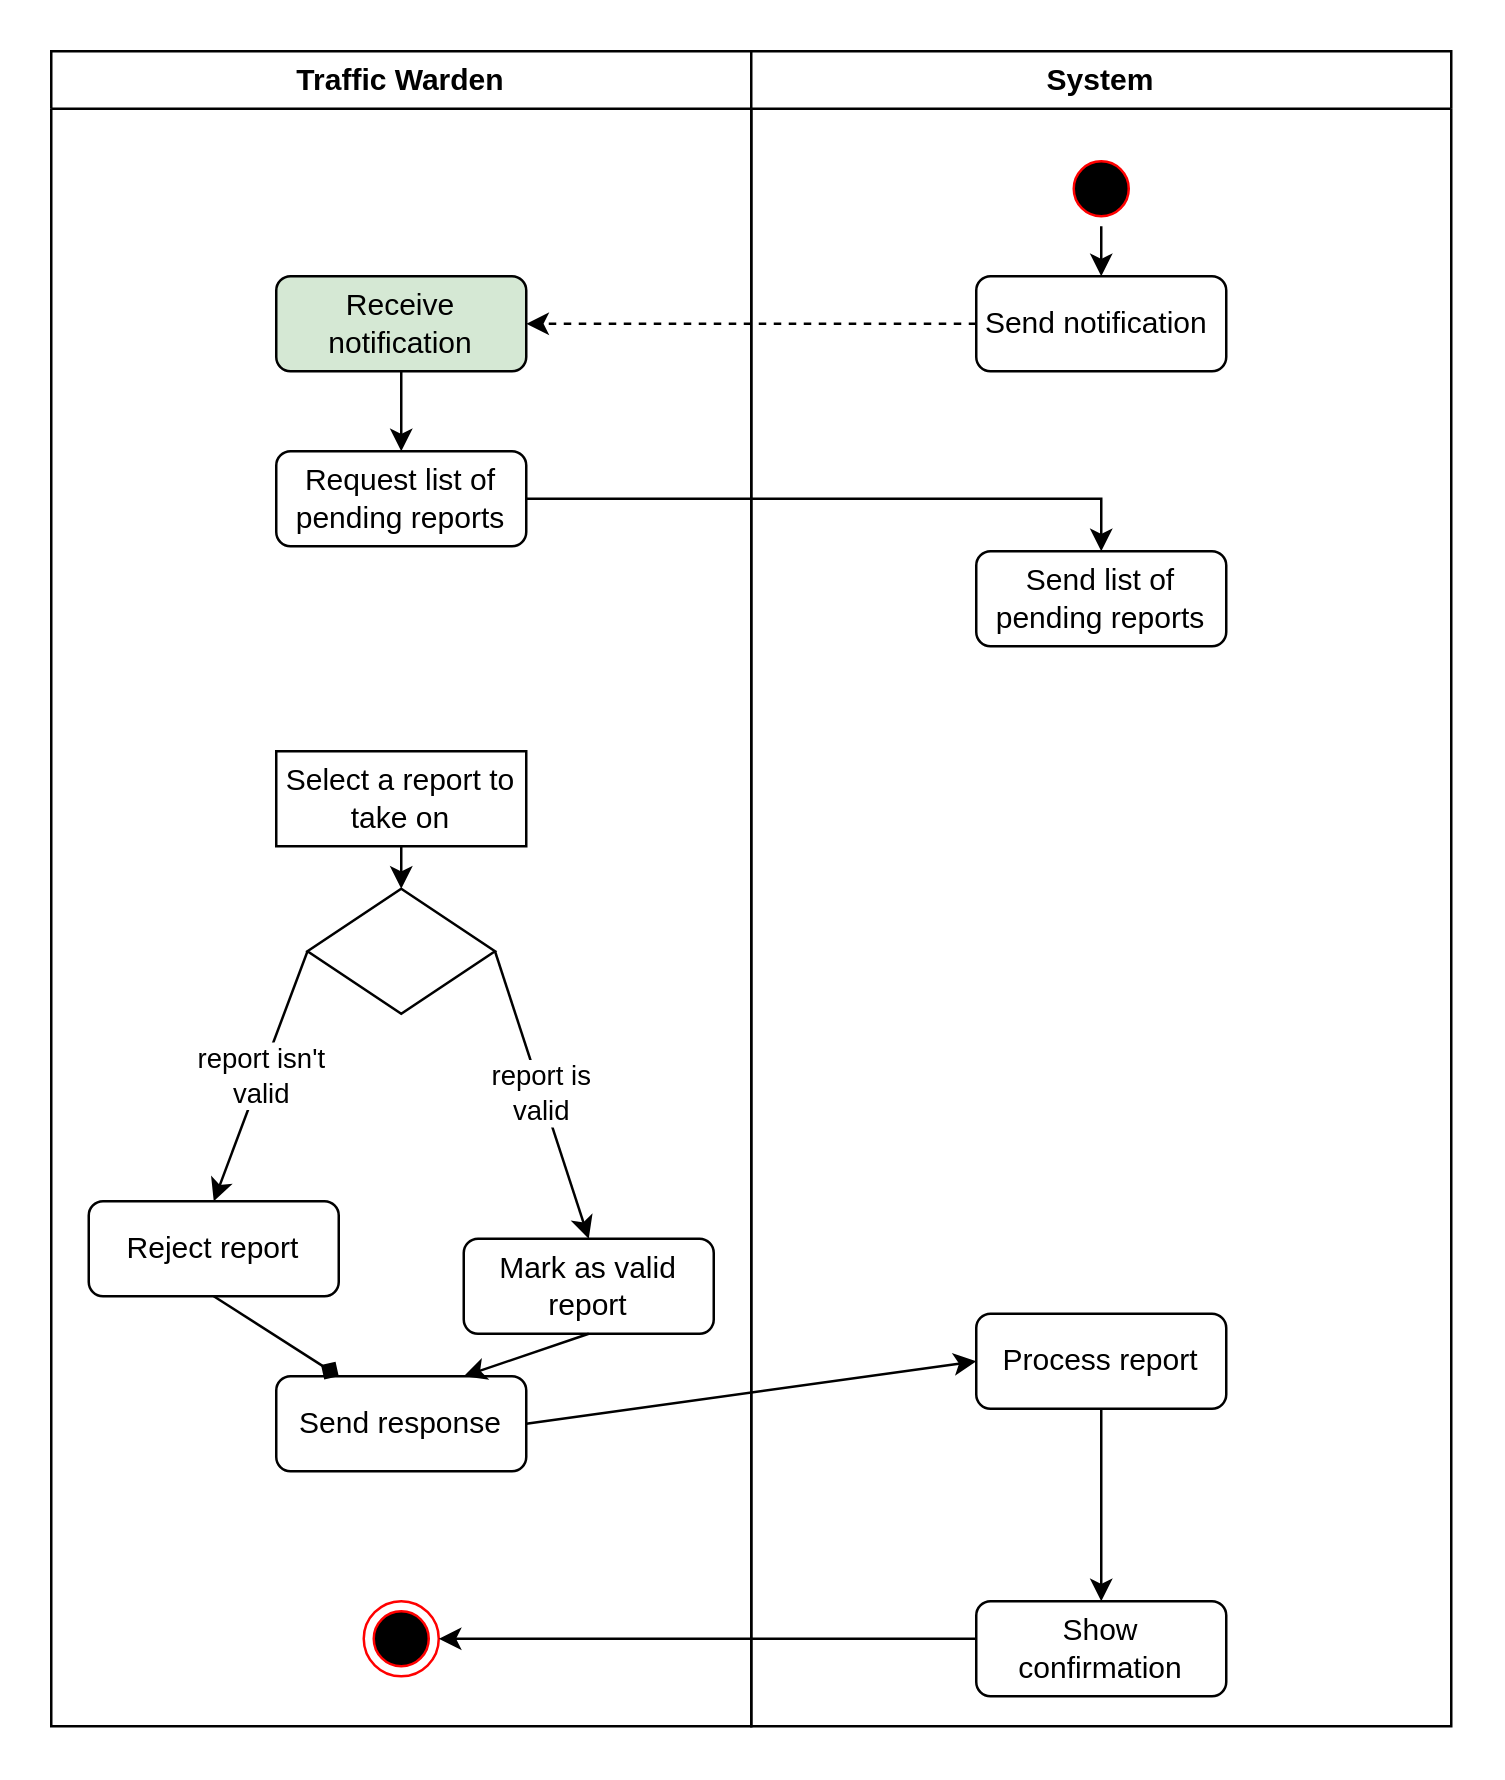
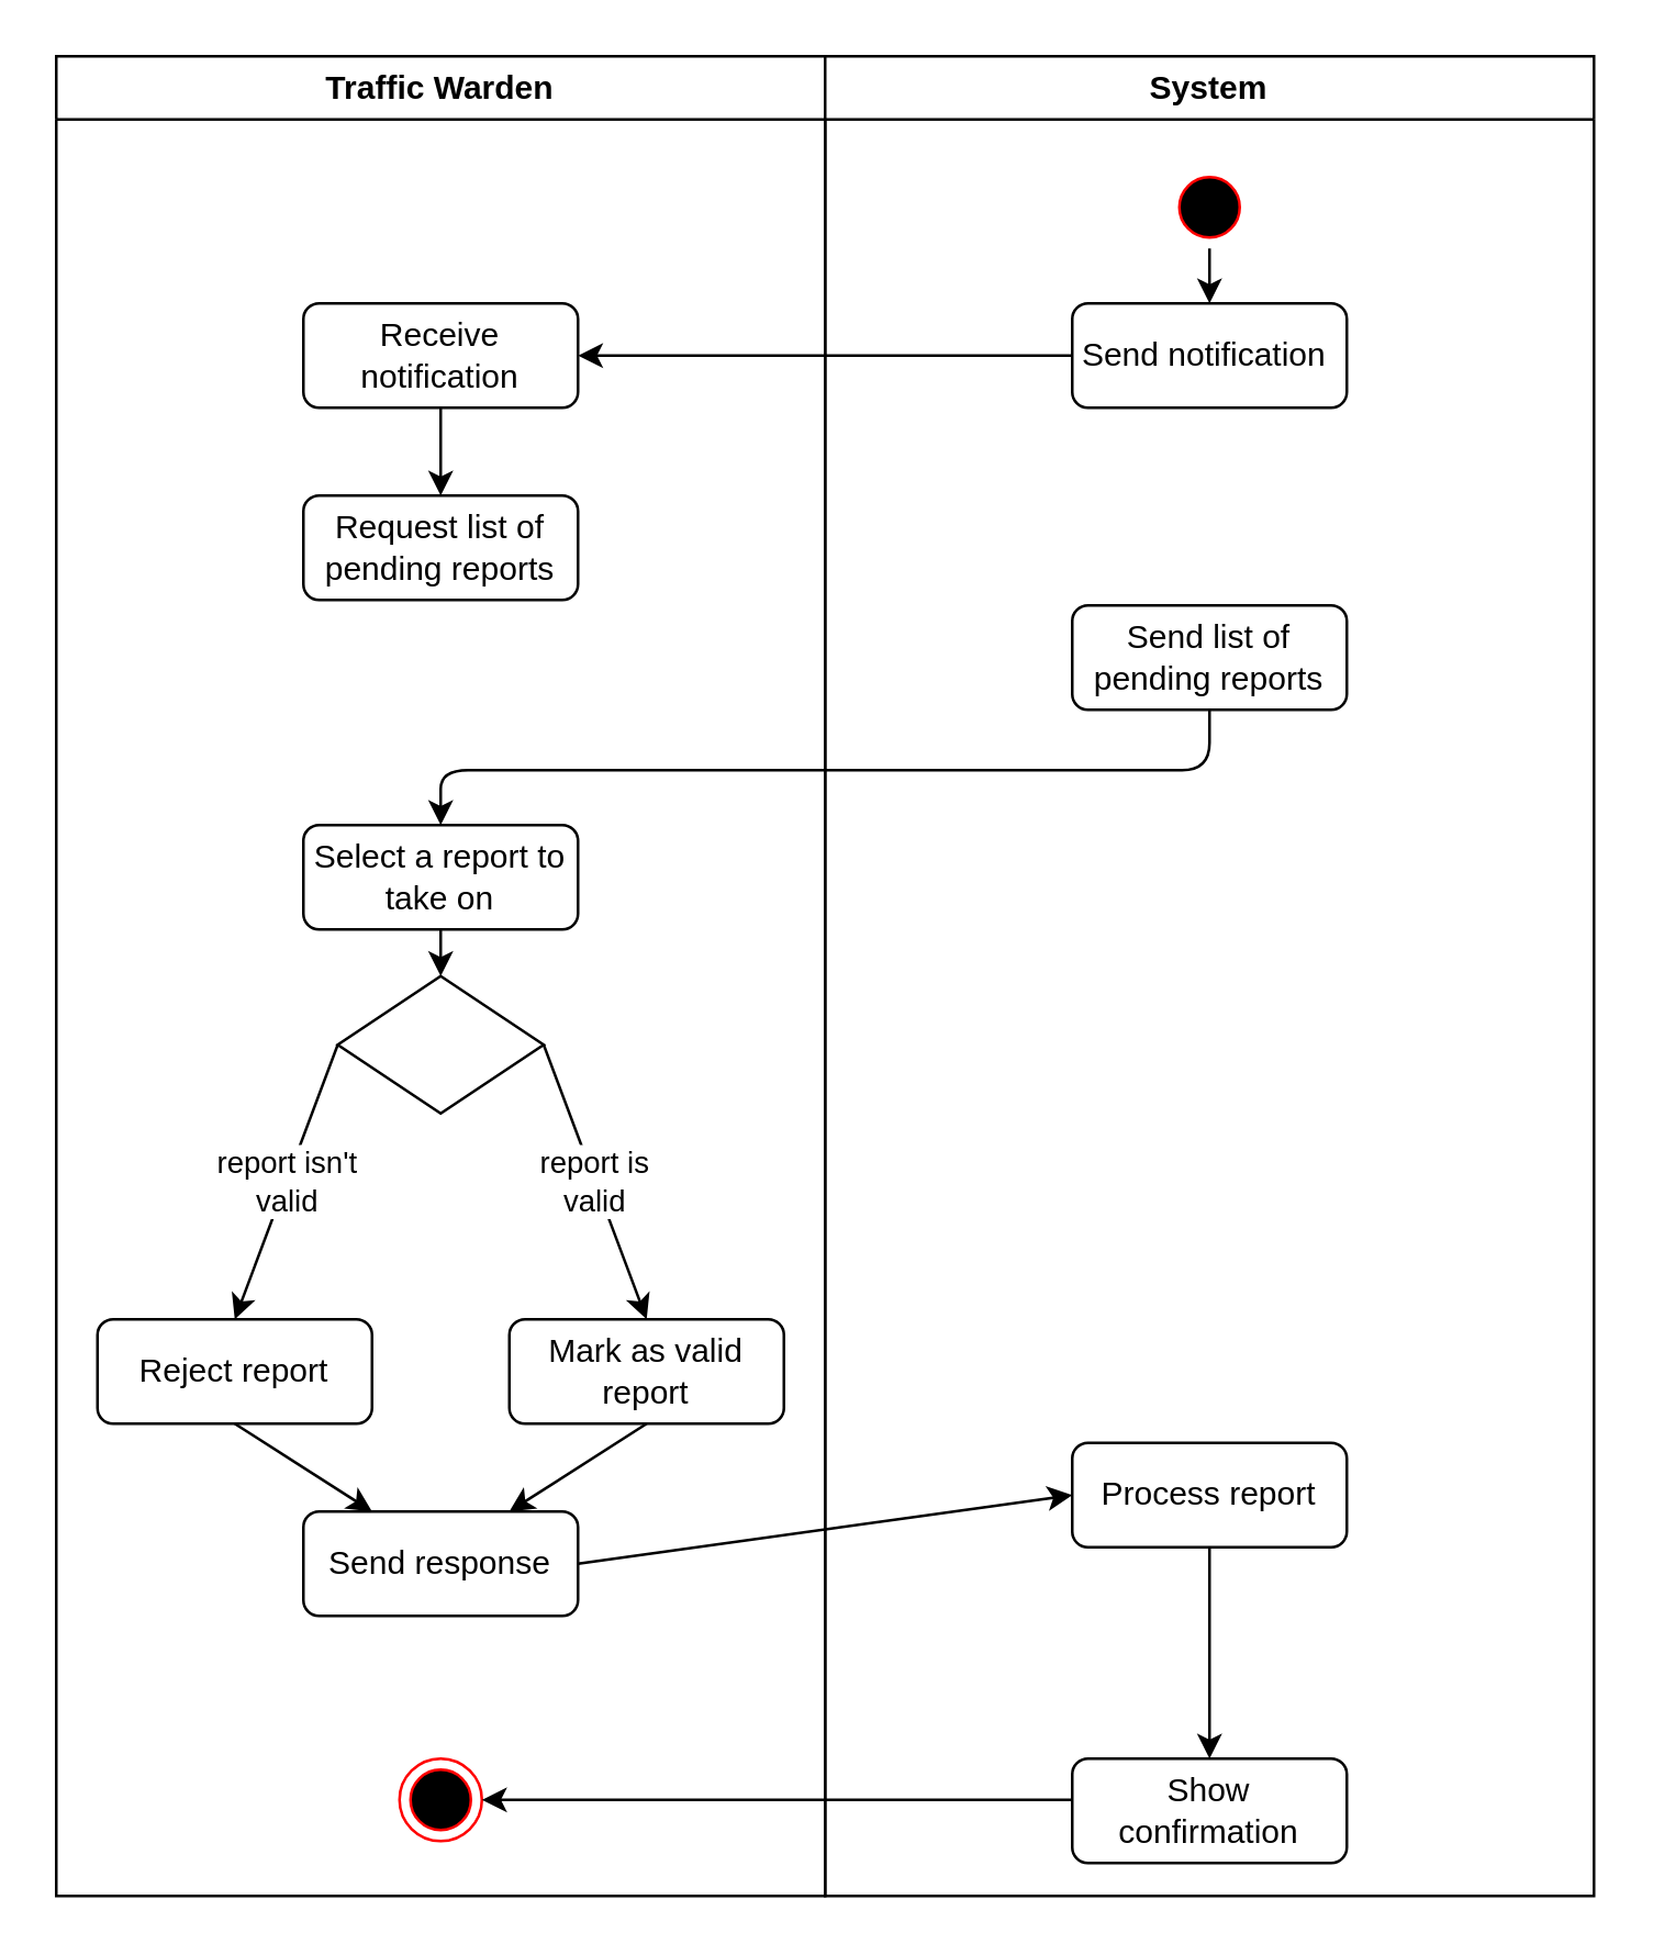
  <mxCell id="0" />
  <mxCell id="1" parent="0" />
  <mxCell id="2" value="Traffic Warden" style="swimlane;whiteSpace=wrap" parent="1" vertex="1"><mxGeometry x="20" y="20" width="280" height="670" as="geometry" /></mxCell>
  <mxCell id="3" value="" style="edgeStyle=orthogonalEdgeStyle;rounded=0;orthogonalLoop=1;jettySize=auto;html=1;" edge="1" parent="2" source="4" target="5"><mxGeometry relative="1" as="geometry" /></mxCell>
- <mxCell id="4" value="Receive notification" style="rounded=1;whiteSpace=wrap;html=1;fillColor=#d5e8d4;" vertex="1" parent="2"><mxGeometry x="90" y="90" width="100" height="38" as="geometry" /></mxCell>
+ <mxCell id="4" value="Receive notification" style="rounded=1;whiteSpace=wrap;html=1;" vertex="1" parent="2"><mxGeometry x="90" y="90" width="100" height="38" as="geometry" /></mxCell>
  <mxCell id="5" value="Request list of pending reports" style="rounded=1;whiteSpace=wrap;html=1;" vertex="1" parent="2"><mxGeometry x="90" y="160" width="100" height="38" as="geometry" /></mxCell>
- <mxCell id="6" value="Select a report to take on" style="whiteSpace=wrap;html=1;rounded=0;" vertex="1" parent="2"><mxGeometry x="90" y="280" width="100" height="38" as="geometry" /></mxCell>
+ <mxCell id="6" value="Select a report to take on" style="rounded=1;whiteSpace=wrap;html=1;" vertex="1" parent="2"><mxGeometry x="90" y="280" width="100" height="38" as="geometry" /></mxCell>
  <mxCell id="7" value="" style="rhombus;whiteSpace=wrap;html=1;" vertex="1" parent="2"><mxGeometry x="102.5" y="335" width="75" height="50" as="geometry" /></mxCell>
  <mxCell id="8" value="report isn't&lt;br&gt;valid" style="endArrow=classic;html=1;exitX=0;exitY=0.5;exitDx=0;exitDy=0;entryX=0.5;entryY=0;entryDx=0;entryDy=0;" edge="1" parent="2" source="7" target="11"><mxGeometry width="50" height="50" relative="1" as="geometry"><mxPoint y="710" as="sourcePoint" /><mxPoint x="65" y="450" as="targetPoint" /></mxGeometry></mxCell>
  <mxCell id="9" value="" style="ellipse;html=1;shape=endState;fillColor=#000000;strokeColor=#ff0000;" vertex="1" parent="2"><mxGeometry x="125" y="620" width="30" height="30" as="geometry" /></mxCell>
  <mxCell id="10" value="" style="endArrow=classic;html=1;entryX=0.5;entryY=0;entryDx=0;entryDy=0;exitX=0.5;exitY=1;exitDx=0;exitDy=0;" edge="1" parent="2" source="6" target="7"><mxGeometry width="50" height="50" relative="1" as="geometry"><mxPoint y="950" as="sourcePoint" /><mxPoint x="50" y="900" as="targetPoint" /></mxGeometry></mxCell>
  <mxCell id="11" value="Reject report" style="rounded=1;whiteSpace=wrap;html=1;" vertex="1" parent="2"><mxGeometry x="15" y="460" width="100" height="38" as="geometry" /></mxCell>
- <mxCell id="12" value="Mark as valid report" style="rounded=1;whiteSpace=wrap;html=1;" vertex="1" parent="2"><mxGeometry x="165" y="475" width="100" height="38" as="geometry" /></mxCell>
+ <mxCell id="12" value="Mark as valid report" style="rounded=1;whiteSpace=wrap;html=1;" vertex="1" parent="2"><mxGeometry x="165" y="460" width="100" height="38" as="geometry" /></mxCell>
  <mxCell id="13" value="report is&lt;br&gt;valid" style="endArrow=classic;html=1;exitX=1;exitY=0.5;exitDx=0;exitDy=0;entryX=0.5;entryY=0;entryDx=0;entryDy=0;" edge="1" parent="2" source="7" target="12"><mxGeometry width="50" height="50" relative="1" as="geometry"><mxPoint y="880" as="sourcePoint" /><mxPoint x="215" y="450" as="targetPoint" /></mxGeometry></mxCell>
  <mxCell id="14" value="Send response" style="rounded=1;whiteSpace=wrap;html=1;" vertex="1" parent="2"><mxGeometry x="90" y="530" width="100" height="38" as="geometry" /></mxCell>
- <mxCell id="15" value="" style="endArrow=diamond;html=1;entryX=0.25;entryY=0;entryDx=0;entryDy=0;exitX=0.5;exitY=1;exitDx=0;exitDy=0;" edge="1" parent="2" source="11" target="14"><mxGeometry width="50" height="50" relative="1" as="geometry"><mxPoint y="880" as="sourcePoint" /><mxPoint x="50" y="830" as="targetPoint" /></mxGeometry></mxCell>
+ <mxCell id="15" value="" style="endArrow=classic;html=1;entryX=0.25;entryY=0;entryDx=0;entryDy=0;exitX=0.5;exitY=1;exitDx=0;exitDy=0;" edge="1" parent="2" source="11" target="14"><mxGeometry width="50" height="50" relative="1" as="geometry"><mxPoint y="880" as="sourcePoint" /><mxPoint x="50" y="830" as="targetPoint" /></mxGeometry></mxCell>
  <mxCell id="16" value="" style="endArrow=classic;html=1;entryX=0.75;entryY=0;entryDx=0;entryDy=0;exitX=0.5;exitY=1;exitDx=0;exitDy=0;" edge="1" parent="2" source="12" target="14"><mxGeometry width="50" height="50" relative="1" as="geometry"><mxPoint x="75" y="508" as="sourcePoint" /><mxPoint x="125" y="540" as="targetPoint" /></mxGeometry></mxCell>
  <mxCell id="17" value="System" style="swimlane;whiteSpace=wrap" parent="1" vertex="1"><mxGeometry x="300" y="20" width="280" height="670" as="geometry" /></mxCell>
  <mxCell id="18" value="" style="edgeStyle=orthogonalEdgeStyle;rounded=0;orthogonalLoop=1;jettySize=auto;html=1;" edge="1" parent="17" source="19" target="20"><mxGeometry relative="1" as="geometry" /></mxCell>
  <mxCell id="19" value="Process report" style="rounded=1;whiteSpace=wrap;html=1;" vertex="1" parent="17"><mxGeometry x="90" y="505" width="100" height="38" as="geometry" /></mxCell>
  <mxCell id="20" value="Show confirmation" style="rounded=1;whiteSpace=wrap;html=1;" vertex="1" parent="17"><mxGeometry x="90" y="620" width="100" height="38" as="geometry" /></mxCell>
  <mxCell id="21" value="" style="ellipse;shape=startState;fillColor=#000000;strokeColor=#ff0000;" parent="17" vertex="1"><mxGeometry x="125" y="40" width="30" height="30" as="geometry" /></mxCell>
  <mxCell id="22" value="Send notification&amp;nbsp;" style="rounded=1;whiteSpace=wrap;html=1;" vertex="1" parent="17"><mxGeometry x="90" y="90" width="100" height="38" as="geometry" /></mxCell>
  <mxCell id="23" value="" style="endArrow=classic;html=1;exitX=0.5;exitY=1;exitDx=0;exitDy=0;entryX=0.5;entryY=0;entryDx=0;entryDy=0;" edge="1" parent="17" source="21" target="22"><mxGeometry width="50" height="50" relative="1" as="geometry"><mxPoint x="-280" y="640" as="sourcePoint" /><mxPoint x="-230" y="590" as="targetPoint" /></mxGeometry></mxCell>
  <mxCell id="24" value="Send list of pending reports" style="rounded=1;whiteSpace=wrap;html=1;" vertex="1" parent="17"><mxGeometry x="90" y="200" width="100" height="38" as="geometry" /></mxCell>
  <mxCell id="25" value="" style="endArrow=classic;html=1;entryX=1;entryY=0.5;entryDx=0;entryDy=0;" edge="1" parent="1" target="9"><mxGeometry width="50" height="50" relative="1" as="geometry"><mxPoint x="390" y="655" as="sourcePoint" /><mxPoint x="70" y="850" as="targetPoint" /></mxGeometry></mxCell>
- <mxCell id="26" value="" style="edgeStyle=orthogonalEdgeStyle;rounded=0;orthogonalLoop=1;jettySize=auto;html=1;dashed=1;" edge="1" parent="1" source="22" target="4"><mxGeometry relative="1" as="geometry" /></mxCell>
- <mxCell id="27" value="" style="edgeStyle=orthogonalEdgeStyle;rounded=0;orthogonalLoop=1;jettySize=auto;html=1;" edge="1" parent="1" source="5" target="24"><mxGeometry relative="1" as="geometry" /></mxCell>
+ <mxCell id="26" value="" style="edgeStyle=orthogonalEdgeStyle;rounded=0;orthogonalLoop=1;jettySize=auto;html=1;" edge="1" parent="1" source="22" target="4"><mxGeometry relative="1" as="geometry" /></mxCell>
+ <mxCell id="28" value="" style="endArrow=classic;html=1;entryX=0.5;entryY=0;entryDx=0;entryDy=0;exitX=0.5;exitY=1;exitDx=0;exitDy=0;" edge="1" parent="1" source="24" target="6"><mxGeometry width="50" height="50" relative="1" as="geometry"><mxPoint x="430" y="260" as="sourcePoint" /><mxPoint x="70" y="850" as="targetPoint" /><Array as="points"><mxPoint x="440" y="280" /><mxPoint x="160" y="280" /></Array></mxGeometry></mxCell>
  <mxCell id="29" value="" style="endArrow=classic;html=1;entryX=0;entryY=0.5;entryDx=0;entryDy=0;exitX=1;exitY=0.5;exitDx=0;exitDy=0;" edge="1" parent="1" source="14" target="19"><mxGeometry width="50" height="50" relative="1" as="geometry"><mxPoint x="20" y="900" as="sourcePoint" /><mxPoint x="70" y="850" as="targetPoint" /></mxGeometry></mxCell>
